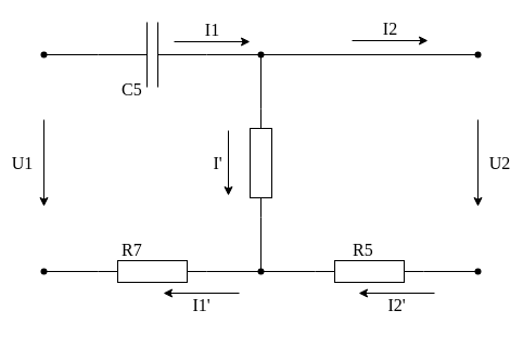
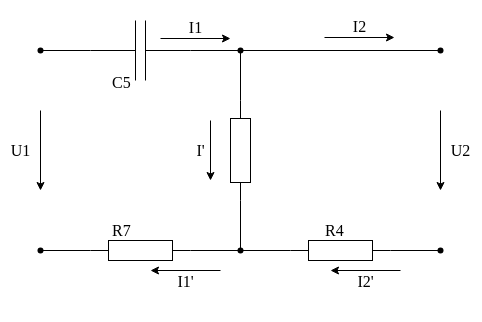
  <mxCell id="0" />
  <mxCell id="1" parent="0" />
  <mxCell id="2" value="" style="pointerEvents=1;verticalLabelPosition=bottom;shadow=0;dashed=0;align=center;html=1;verticalAlign=top;shape=mxgraph.electrical.capacitors.capacitor_1;rotation=-180;direction=west;" vertex="1" parent="1"><mxGeometry x="90" y="20" width="100" height="60" as="geometry" /></mxCell>
  <mxCell id="3" value="" style="verticalLabelPosition=bottom;shadow=0;dashed=0;align=center;html=1;verticalAlign=top;strokeWidth=1;shape=mxgraph.electrical.resistors.resistor_1;rounded=1;comic=0;labelBackgroundColor=none;fontFamily=Verdana;fontSize=12;rotation=-90;" vertex="1" parent="1"><mxGeometry x="190" y="140" width="100" height="20" as="geometry" /></mxCell>
  <mxCell id="4" value="" style="shape=waypoint;sketch=0;size=6;pointerEvents=1;points=[];fillColor=none;resizable=0;rotatable=0;perimeter=centerPerimeter;snapToPoint=1;" vertex="1" parent="1"><mxGeometry x="420" y="30" width="40" height="40" as="geometry" /></mxCell>
  <mxCell id="5" value="" style="verticalLabelPosition=bottom;shadow=0;dashed=0;align=center;html=1;verticalAlign=top;strokeWidth=1;shape=mxgraph.electrical.resistors.resistor_1;rounded=1;comic=0;labelBackgroundColor=none;fontFamily=Verdana;fontSize=12;rotation=-90;direction=south;" vertex="1" parent="1"><mxGeometry x="330" y="200" width="20" height="100" as="geometry" /></mxCell>
  <mxCell id="6" value="" style="verticalLabelPosition=bottom;shadow=0;dashed=0;align=center;html=1;verticalAlign=top;strokeWidth=1;shape=mxgraph.electrical.resistors.resistor_1;rounded=1;comic=0;labelBackgroundColor=none;fontFamily=Verdana;fontSize=12;rotation=-90;direction=south;" vertex="1" parent="1"><mxGeometry x="130" y="200" width="20" height="100" as="geometry" /></mxCell>
  <mxCell id="7" value="" style="shape=waypoint;sketch=0;size=6;pointerEvents=1;points=[];fillColor=none;resizable=0;rotatable=0;perimeter=centerPerimeter;snapToPoint=1;" vertex="1" parent="1"><mxGeometry x="20" y="230" width="40" height="40" as="geometry" /></mxCell>
  <mxCell id="8" value="" style="shape=waypoint;sketch=0;size=6;pointerEvents=1;points=[];fillColor=none;resizable=0;rotatable=0;perimeter=centerPerimeter;snapToPoint=1;" vertex="1" parent="1"><mxGeometry x="420" y="230" width="40" height="40" as="geometry" /></mxCell>
  <mxCell id="9" value="" style="endArrow=none;html=1;rounded=0;edgeStyle=orthogonalEdgeStyle;exitDx=0;exitDy=0;exitPerimeter=0;startArrow=none;" edge="1" parent="1" source="16"><mxGeometry width="50" height="50" relative="1" as="geometry"><mxPoint x="30" y="-20" as="sourcePoint" /><mxPoint x="40" y="50" as="targetPoint" /><Array as="points" /></mxGeometry></mxCell>
  <mxCell id="10" value="" style="endArrow=none;html=1;rounded=0;edgeStyle=orthogonalEdgeStyle;exitX=0;exitY=0.5;exitDx=0;exitDy=0;exitPerimeter=0;entryX=1.09;entryY=0.675;entryDx=0;entryDy=0;entryPerimeter=0;" edge="1" parent="1" source="3" target="12"><mxGeometry width="50" height="50" relative="1" as="geometry"><mxPoint x="240" y="240" as="sourcePoint" /><mxPoint x="340" y="180" as="targetPoint" /><Array as="points" /></mxGeometry></mxCell>
  <mxCell id="11" value="" style="shape=waypoint;sketch=0;size=6;pointerEvents=1;points=[];fillColor=none;resizable=0;rotatable=0;perimeter=centerPerimeter;snapToPoint=1;" vertex="1" parent="1"><mxGeometry x="220" y="30" width="40" height="40" as="geometry" /></mxCell>
  <mxCell id="12" value="" style="shape=waypoint;sketch=0;size=6;pointerEvents=1;points=[];fillColor=none;resizable=0;rotatable=0;perimeter=centerPerimeter;snapToPoint=1;" vertex="1" parent="1"><mxGeometry x="220" y="230" width="40" height="40" as="geometry" /></mxCell>
  <mxCell id="13" value="" style="endArrow=none;html=1;rounded=0;edgeStyle=orthogonalEdgeStyle;exitX=0.73;exitY=1.095;exitDx=0;exitDy=0;exitPerimeter=0;entryX=1;entryY=0.5;entryDx=0;entryDy=0;entryPerimeter=0;" edge="1" parent="1" source="11" target="3"><mxGeometry width="50" height="50" relative="1" as="geometry"><mxPoint x="290" y="30" as="sourcePoint" /><mxPoint x="360" y="30" as="targetPoint" /><Array as="points" /></mxGeometry></mxCell>
  <mxCell id="14" value="" style="endArrow=none;html=1;rounded=0;edgeStyle=orthogonalEdgeStyle;entryX=0.01;entryY=0.515;entryDx=0;entryDy=0;entryPerimeter=0;exitX=1;exitY=0.5;exitDx=0;exitDy=0;exitPerimeter=0;" edge="1" parent="1" source="2" target="11"><mxGeometry width="50" height="50" relative="1" as="geometry"><mxPoint x="80" y="100" as="sourcePoint" /><mxPoint x="150" y="100" as="targetPoint" /><Array as="points" /></mxGeometry></mxCell>
  <mxCell id="15" value="" style="endArrow=none;html=1;rounded=0;edgeStyle=orthogonalEdgeStyle;exitX=1.03;exitY=0.475;exitDx=0;exitDy=0;exitPerimeter=0;entryX=0.03;entryY=0.575;entryDx=0;entryDy=0;entryPerimeter=0;" edge="1" parent="1" source="11" target="4"><mxGeometry width="50" height="50" relative="1" as="geometry"><mxPoint x="320" y="20" as="sourcePoint" /><mxPoint x="390" y="20" as="targetPoint" /><Array as="points" /></mxGeometry></mxCell>
  <mxCell id="16" value="" style="shape=waypoint;sketch=0;size=6;pointerEvents=1;points=[];fillColor=none;resizable=0;rotatable=0;perimeter=centerPerimeter;snapToPoint=1;" vertex="1" parent="1"><mxGeometry x="20" y="30" width="40" height="40" as="geometry" /></mxCell>
  <mxCell id="17" value="" style="endArrow=none;html=1;rounded=0;edgeStyle=orthogonalEdgeStyle;exitX=0;exitY=0.5;exitDx=0;exitDy=0;exitPerimeter=0;entryX=1.13;entryY=0.175;entryDx=0;entryDy=0;entryPerimeter=0;" edge="1" parent="1" source="2" target="16"><mxGeometry width="50" height="50" relative="1" as="geometry"><mxPoint x="100" y="50" as="sourcePoint" /><mxPoint x="-10" y="100" as="targetPoint" /><Array as="points" /></mxGeometry></mxCell>
  <mxCell id="18" value="" style="endArrow=none;html=1;rounded=0;edgeStyle=orthogonalEdgeStyle;exitX=0;exitY=0.5;exitDx=0;exitDy=0;exitPerimeter=0;entryX=1.01;entryY=0.375;entryDx=0;entryDy=0;entryPerimeter=0;" edge="1" parent="1" source="6" target="7"><mxGeometry width="50" height="50" relative="1" as="geometry"><mxPoint x="50" y="170" as="sourcePoint" /><mxPoint x="120" y="170" as="targetPoint" /><Array as="points" /></mxGeometry></mxCell>
  <mxCell id="19" value="" style="endArrow=none;html=1;rounded=0;edgeStyle=orthogonalEdgeStyle;entryX=1.07;entryY=0.555;entryDx=0;entryDy=0;entryPerimeter=0;exitX=1;exitY=0.5;exitDx=0;exitDy=0;exitPerimeter=0;" edge="1" parent="1" source="6" target="12"><mxGeometry width="50" height="50" relative="1" as="geometry"><mxPoint x="100" y="160" as="sourcePoint" /><mxPoint x="170" y="160" as="targetPoint" /><Array as="points" /></mxGeometry></mxCell>
  <mxCell id="20" value="" style="endArrow=none;html=1;rounded=0;edgeStyle=orthogonalEdgeStyle;exitX=0.73;exitY=1.075;exitDx=0;exitDy=0;exitPerimeter=0;entryX=0;entryY=0.5;entryDx=0;entryDy=0;entryPerimeter=0;" edge="1" parent="1" source="12" target="5"><mxGeometry width="50" height="50" relative="1" as="geometry"><mxPoint x="260" y="300" as="sourcePoint" /><mxPoint x="260" y="190" as="targetPoint" /><Array as="points" /></mxGeometry></mxCell>
  <mxCell id="21" value="" style="endArrow=none;html=1;rounded=0;edgeStyle=orthogonalEdgeStyle;entryX=0.51;entryY=1.035;entryDx=0;entryDy=0;entryPerimeter=0;exitX=1;exitY=0.5;exitDx=0;exitDy=0;exitPerimeter=0;" edge="1" parent="1" source="5" target="8"><mxGeometry width="50" height="50" relative="1" as="geometry"><mxPoint x="380" y="320" as="sourcePoint" /><mxPoint x="450" y="320" as="targetPoint" /><Array as="points" /></mxGeometry></mxCell>
- <mxCell id="22" value="R5" style="text;html=1;resizable=0;points=[];autosize=1;align=left;verticalAlign=top;spacingTop=-4;fontSize=16;fontFamily=Verdana" vertex="1" parent="1"><mxGeometry x="323" y="218" width="40" height="20" as="geometry" /></mxCell>
+ <mxCell id="22" value="R4" style="text;html=1;resizable=0;points=[];autosize=1;align=left;verticalAlign=top;spacingTop=-4;fontSize=16;fontFamily=Verdana" vertex="1" parent="1"><mxGeometry x="323" y="218" width="40" height="20" as="geometry" /></mxCell>
  <mxCell id="23" value="R7" style="text;html=1;resizable=0;points=[];autosize=1;align=left;verticalAlign=top;spacingTop=-4;fontSize=16;fontFamily=Verdana" vertex="1" parent="1"><mxGeometry x="110" y="218" width="40" height="20" as="geometry" /></mxCell>
  <mxCell id="24" value="C5" style="text;html=1;resizable=0;points=[];autosize=1;align=left;verticalAlign=top;spacingTop=-4;fontSize=16;fontFamily=Verdana" vertex="1" parent="1"><mxGeometry x="110" y="70" width="40" height="20" as="geometry" /></mxCell>
  <mxCell id="25" value="U1" style="endArrow=classic;html=1;labelBackgroundColor=none;strokeWidth=1;fontFamily=Verdana;fontSize=16;rounded=0;edgeStyle=orthogonalEdgeStyle;" edge="1" parent="1"><mxGeometry y="-20" width="50" height="50" relative="1" as="geometry"><mxPoint x="40" y="110" as="sourcePoint" /><mxPoint x="40" y="190" as="targetPoint" /><mxPoint as="offset" /></mxGeometry></mxCell>
  <mxCell id="26" value="U2" style="endArrow=classic;html=1;labelBackgroundColor=none;strokeWidth=1;fontFamily=Verdana;fontSize=16;rounded=0;edgeStyle=orthogonalEdgeStyle;" edge="1" parent="1"><mxGeometry y="20" width="50" height="50" relative="1" as="geometry"><mxPoint x="440" y="110" as="sourcePoint" /><mxPoint x="440" y="190" as="targetPoint" /><mxPoint as="offset" /></mxGeometry></mxCell>
  <mxCell id="27" value="I2" style="endArrow=classic;html=1;labelBackgroundColor=none;strokeWidth=1;fontFamily=Verdana;fontSize=16;rounded=0;edgeStyle=orthogonalEdgeStyle;" edge="1" parent="1"><mxGeometry y="11" width="50" height="50" relative="1" as="geometry"><mxPoint x="324" y="37" as="sourcePoint" /><mxPoint x="394" y="37" as="targetPoint" /><mxPoint as="offset" /></mxGeometry></mxCell>
  <mxCell id="28" value="I'" style="endArrow=classic;html=1;labelBackgroundColor=none;strokeWidth=1;fontFamily=Verdana;fontSize=16;rounded=0;edgeStyle=orthogonalEdgeStyle;" edge="1" parent="1"><mxGeometry y="-10" width="50" height="50" relative="1" as="geometry"><mxPoint x="210" y="120" as="sourcePoint" /><mxPoint x="210" y="180" as="targetPoint" /><mxPoint as="offset" /></mxGeometry></mxCell>
  <mxCell id="29" value="I1" style="endArrow=classic;html=1;labelBackgroundColor=none;strokeWidth=1;fontFamily=Verdana;fontSize=16;rounded=0;edgeStyle=orthogonalEdgeStyle;" edge="1" parent="1"><mxGeometry y="11" width="50" height="50" relative="1" as="geometry"><mxPoint x="160" y="38" as="sourcePoint" /><mxPoint x="230" y="38" as="targetPoint" /><mxPoint as="offset" /></mxGeometry></mxCell>
  <mxCell id="30" value="I1'" style="endArrow=classic;html=1;labelBackgroundColor=none;strokeWidth=1;fontFamily=Verdana;fontSize=16;rounded=0;edgeStyle=orthogonalEdgeStyle;" edge="1" parent="1"><mxGeometry y="11" width="50" height="50" relative="1" as="geometry"><mxPoint x="220" y="270" as="sourcePoint" /><mxPoint x="150" y="270" as="targetPoint" /><mxPoint as="offset" /></mxGeometry></mxCell>
  <mxCell id="31" value="I2'" style="endArrow=classic;html=1;labelBackgroundColor=none;strokeWidth=1;fontFamily=Verdana;fontSize=16;rounded=0;edgeStyle=orthogonalEdgeStyle;" edge="1" parent="1"><mxGeometry y="11" width="50" height="50" relative="1" as="geometry"><mxPoint x="400" y="270" as="sourcePoint" /><mxPoint x="330" y="270" as="targetPoint" /><mxPoint as="offset" /></mxGeometry></mxCell>
